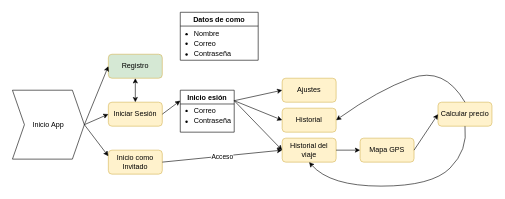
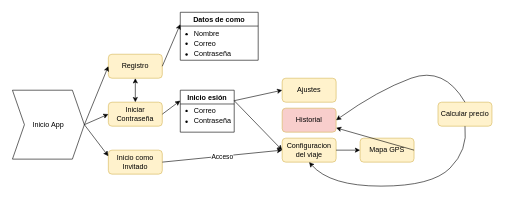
  <mxCell id="0" />
  <mxCell id="1" parent="0" />
- <mxCell id="2" value="Registro" style="rounded=1;whiteSpace=wrap;html=1;fillColor=#d5e8d4;strokeColor=#d6b656;" vertex="1" parent="1"><mxGeometry x="180" y="90" width="90" height="40" as="geometry" /></mxCell>
- <mxCell id="3" value="Iniciar Sesión" style="rounded=1;whiteSpace=wrap;html=1;fillColor=#fff2cc;strokeColor=#d6b656;" vertex="1" parent="1"><mxGeometry x="180" y="170" width="90" height="40" as="geometry" /></mxCell>
+ <mxCell id="2" value="Registro" style="rounded=1;whiteSpace=wrap;html=1;fillColor=#fff2cc;strokeColor=#d6b656;" vertex="1" parent="1"><mxGeometry x="180" y="90" width="90" height="40" as="geometry" /></mxCell>
+ <mxCell id="3" value="Iniciar Contraseña" style="rounded=1;whiteSpace=wrap;html=1;fillColor=#fff2cc;strokeColor=#d6b656;" vertex="1" parent="1"><mxGeometry x="180" y="170" width="90" height="40" as="geometry" /></mxCell>
  <mxCell id="4" value="Inicio como Invitado" style="rounded=1;whiteSpace=wrap;html=1;fillColor=#fff2cc;strokeColor=#d6b656;" vertex="1" parent="1"><mxGeometry x="180" y="250" width="90" height="40" as="geometry" /></mxCell>
  <mxCell id="5" value="" style="endArrow=classic;html=1;exitX=1;exitY=0.5;exitDx=0;exitDy=0;entryX=0;entryY=0.5;entryDx=0;entryDy=0;" edge="1" parent="1" source="4" target="11"><mxGeometry relative="1" as="geometry"><mxPoint x="170" y="220" as="sourcePoint" /><mxPoint x="360" y="260" as="targetPoint" /></mxGeometry></mxCell>
  <mxCell id="6" value="Acceso" style="edgeLabel;resizable=0;html=1;align=center;verticalAlign=middle;" connectable="0" vertex="1" parent="5"><mxGeometry relative="1" as="geometry" /></mxCell>
  <mxCell id="7" value="&lt;div&gt;Inicio App&lt;/div&gt;" style="shape=step;perimeter=stepPerimeter;whiteSpace=wrap;html=1;fixedSize=1;" vertex="1" parent="1"><mxGeometry x="20" y="150" width="120" height="115" as="geometry" /></mxCell>
  <mxCell id="8" value="" style="endArrow=classic;html=1;exitX=1;exitY=0.5;exitDx=0;exitDy=0;entryX=0;entryY=0.5;entryDx=0;entryDy=0;" edge="1" parent="1" source="7" target="2"><mxGeometry width="50" height="50" relative="1" as="geometry"><mxPoint x="220" y="250" as="sourcePoint" /><mxPoint x="270" y="200" as="targetPoint" /></mxGeometry></mxCell>
  <mxCell id="9" value="" style="endArrow=classic;html=1;exitX=1;exitY=0.5;exitDx=0;exitDy=0;entryX=0;entryY=0.5;entryDx=0;entryDy=0;" edge="1" parent="1" source="7" target="3"><mxGeometry width="50" height="50" relative="1" as="geometry"><mxPoint x="220" y="250" as="sourcePoint" /><mxPoint x="270" y="200" as="targetPoint" /></mxGeometry></mxCell>
  <mxCell id="10" value="" style="endArrow=classic;html=1;exitX=1;exitY=0.5;exitDx=0;exitDy=0;" edge="1" parent="1" source="7"><mxGeometry width="50" height="50" relative="1" as="geometry"><mxPoint x="220" y="250" as="sourcePoint" /><mxPoint x="180" y="260" as="targetPoint" /></mxGeometry></mxCell>
- <mxCell id="11" value="&lt;div&gt;Historial del viaje&lt;/div&gt;" style="rounded=1;whiteSpace=wrap;html=1;fillColor=#fff2cc;strokeColor=#d6b656;" vertex="1" parent="1"><mxGeometry x="470" y="230" width="90" height="40" as="geometry" /></mxCell>
+ <mxCell id="11" value="&lt;div&gt;Configuracion del viaje&lt;/div&gt;" style="rounded=1;whiteSpace=wrap;html=1;fillColor=#fff2cc;strokeColor=#d6b656;" vertex="1" parent="1"><mxGeometry x="470" y="230" width="90" height="40" as="geometry" /></mxCell>
  <mxCell id="12" value="Mapa GPS" style="rounded=1;whiteSpace=wrap;html=1;fillColor=#fff2cc;strokeColor=#d6b656;" vertex="1" parent="1"><mxGeometry x="600" y="230" width="90" height="40" as="geometry" /></mxCell>
  <mxCell id="13" value="Calcular precio" style="rounded=1;whiteSpace=wrap;html=1;fillColor=#fff2cc;strokeColor=#d6b656;" vertex="1" parent="1"><mxGeometry x="730" y="170" width="90" height="40" as="geometry" /></mxCell>
  <mxCell id="14" value="" style="endArrow=classic;html=1;exitX=1;exitY=0.5;exitDx=0;exitDy=0;entryX=0;entryY=0.5;entryDx=0;entryDy=0;" edge="1" parent="1" source="11" target="12"><mxGeometry width="50" height="50" relative="1" as="geometry"><mxPoint x="540" y="280" as="sourcePoint" /><mxPoint x="590" y="230" as="targetPoint" /></mxGeometry></mxCell>
- <mxCell id="15" value="" style="endArrow=classic;html=1;exitX=1;exitY=0.5;exitDx=0;exitDy=0;entryX=0;entryY=0.5;entryDx=0;entryDy=0;" edge="1" parent="1" source="12" target="13"><mxGeometry width="50" height="50" relative="1" as="geometry"><mxPoint x="540" y="280" as="sourcePoint" /><mxPoint x="590" y="230" as="targetPoint" /></mxGeometry></mxCell>
+ <mxCell id="15" value="" style="endArrow=classic;html=1;exitX=1;exitY=0.5;exitDx=0;exitDy=0;" edge="1" parent="1" source="12" target="28"><mxGeometry width="50" height="50" relative="1" as="geometry"><mxPoint x="540" y="280" as="sourcePoint" /><mxPoint x="590" y="230" as="targetPoint" /></mxGeometry></mxCell>
  <mxCell id="16" value="" style="endArrow=classic;startArrow=classic;html=1;exitX=0.5;exitY=0;exitDx=0;exitDy=0;entryX=0.5;entryY=1;entryDx=0;entryDy=0;" edge="1" parent="1" source="3" target="2"><mxGeometry width="50" height="50" relative="1" as="geometry"><mxPoint x="310" y="140" as="sourcePoint" /><mxPoint x="360" y="90" as="targetPoint" /></mxGeometry></mxCell>
  <mxCell id="17" value="Datos de como" style="swimlane;" vertex="1" parent="1"><mxGeometry x="300" y="20" width="130" height="80" as="geometry" /></mxCell>
  <mxCell id="18" value="&lt;ul&gt;&lt;li&gt;Nombre&lt;/li&gt;&lt;/ul&gt;" style="text;html=1;align=left;verticalAlign=middle;resizable=0;points=[];autosize=1;strokeColor=none;spacing=-1;" vertex="1" parent="17"><mxGeometry x="-16" y="16" width="100" height="40" as="geometry" /></mxCell>
  <mxCell id="19" value="&lt;ul&gt;&lt;li&gt;Correo&lt;br&gt;&lt;/li&gt;&lt;/ul&gt;" style="text;html=1;align=center;verticalAlign=middle;resizable=0;points=[];autosize=1;strokeColor=none;" vertex="1" parent="17"><mxGeometry x="-24" y="32" width="90" height="40" as="geometry" /></mxCell>
  <mxCell id="20" value="&lt;ul&gt;&lt;li&gt;Contraseña&lt;/li&gt;&lt;/ul&gt;" style="text;html=1;align=left;verticalAlign=middle;resizable=0;points=[];autosize=1;strokeColor=none;spacing=-1;" vertex="1" parent="17"><mxGeometry x="-16" y="50" width="120" height="40" as="geometry" /></mxCell>
+ <mxCell id="21" value="" style="endArrow=classic;html=1;entryX=0;entryY=0.25;entryDx=0;entryDy=0;exitX=1;exitY=0.5;exitDx=0;exitDy=0;" edge="1" parent="1" source="2" target="17"><mxGeometry width="50" height="50" relative="1" as="geometry"><mxPoint x="400" y="160" as="sourcePoint" /><mxPoint x="590" y="230" as="targetPoint" /></mxGeometry></mxCell>
  <mxCell id="22" value="Inicio esión" style="swimlane;" vertex="1" parent="1"><mxGeometry x="300" y="150" width="90" height="70" as="geometry" /></mxCell>
  <mxCell id="23" value="&lt;ul&gt;&lt;li&gt;Correo&lt;br&gt;&lt;/li&gt;&lt;/ul&gt;" style="text;html=1;align=center;verticalAlign=middle;resizable=0;points=[];autosize=1;strokeColor=none;" vertex="1" parent="22"><mxGeometry x="-24" y="14" width="90" height="40" as="geometry" /></mxCell>
  <mxCell id="24" value="&lt;ul&gt;&lt;li&gt;Contraseña&lt;/li&gt;&lt;/ul&gt;" style="text;html=1;align=left;verticalAlign=middle;resizable=0;points=[];autosize=1;strokeColor=none;spacing=-1;" vertex="1" parent="22"><mxGeometry x="-16" y="32" width="120" height="40" as="geometry" /></mxCell>
  <mxCell id="25" value="" style="endArrow=classic;html=1;exitX=1;exitY=0.25;exitDx=0;exitDy=0;entryX=0;entryY=0.5;entryDx=0;entryDy=0;" edge="1" parent="1" source="22" target="11"><mxGeometry width="50" height="50" relative="1" as="geometry"><mxPoint x="620" y="320" as="sourcePoint" /><mxPoint x="670" y="270" as="targetPoint" /></mxGeometry></mxCell>
  <mxCell id="26" value="" style="endArrow=classic;html=1;exitX=1;exitY=0.5;exitDx=0;exitDy=0;entryX=0;entryY=0.25;entryDx=0;entryDy=0;" edge="1" parent="1" source="3" target="22"><mxGeometry width="50" height="50" relative="1" as="geometry"><mxPoint x="430" y="330" as="sourcePoint" /><mxPoint x="590" y="230" as="targetPoint" /></mxGeometry></mxCell>
  <mxCell id="27" value="Ajustes" style="rounded=1;whiteSpace=wrap;html=1;fillColor=#fff2cc;strokeColor=#d6b656;" vertex="1" parent="1"><mxGeometry x="470" y="130" width="90" height="40" as="geometry" /></mxCell>
- <mxCell id="28" value="Historial" style="rounded=1;whiteSpace=wrap;html=1;fillColor=#fff2cc;strokeColor=#d6b656;" vertex="1" parent="1"><mxGeometry x="470" y="180" width="90" height="40" as="geometry" /></mxCell>
- <mxCell id="29" value="" style="endArrow=classic;html=1;exitX=1;exitY=0.25;exitDx=0;exitDy=0;entryX=0;entryY=0.5;entryDx=0;entryDy=0;" edge="1" parent="1" source="22" target="28"><mxGeometry width="50" height="50" relative="1" as="geometry"><mxPoint x="540" y="280" as="sourcePoint" /><mxPoint x="590" y="230" as="targetPoint" /></mxGeometry></mxCell>
+ <mxCell id="28" value="Historial" style="rounded=1;whiteSpace=wrap;html=1;fillColor=#f8cecc;strokeColor=#d6b656;" vertex="1" parent="1"><mxGeometry x="470" y="180" width="90" height="40" as="geometry" /></mxCell>
  <mxCell id="30" value="" style="endArrow=classic;html=1;exitX=1;exitY=0.25;exitDx=0;exitDy=0;entryX=0;entryY=0.5;entryDx=0;entryDy=0;" edge="1" parent="1" source="22" target="27"><mxGeometry width="50" height="50" relative="1" as="geometry"><mxPoint x="390" y="170" as="sourcePoint" /><mxPoint x="590" y="230" as="targetPoint" /></mxGeometry></mxCell>
  <mxCell id="31" value="" style="curved=1;endArrow=classic;html=1;exitX=0.5;exitY=1;exitDx=0;exitDy=0;entryX=0.5;entryY=1;entryDx=0;entryDy=0;" edge="1" parent="1" source="13" target="11"><mxGeometry width="50" height="50" relative="1" as="geometry"><mxPoint x="540" y="280" as="sourcePoint" /><mxPoint x="640" y="420" as="targetPoint" /><Array as="points"><mxPoint x="780" y="250" /><mxPoint x="720" y="310" /><mxPoint x="550" y="310" /></Array></mxGeometry></mxCell>
  <mxCell id="32" value="" style="curved=1;endArrow=classic;html=1;exitX=0.5;exitY=0;exitDx=0;exitDy=0;entryX=1;entryY=0.5;entryDx=0;entryDy=0;" edge="1" parent="1" source="13" target="28"><mxGeometry width="50" height="50" relative="1" as="geometry"><mxPoint x="540" y="280" as="sourcePoint" /><mxPoint x="590" y="230" as="targetPoint" /><Array as="points"><mxPoint x="740" y="110" /><mxPoint x="630" y="150" /></Array></mxGeometry></mxCell>
